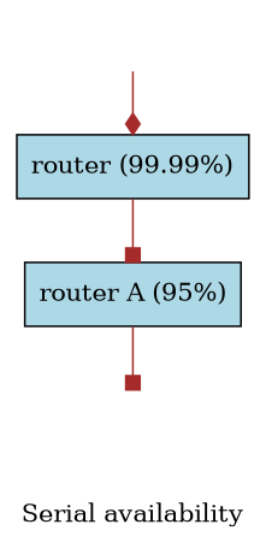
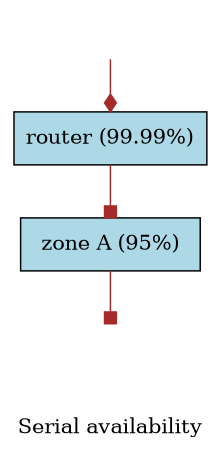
  digraph {
    label="Serial availability"
    rankdir=TB
    node [fillcolor=lightblue shape=rect style=invis]
    edge [color=brown arrowhead=box]
    client
    n2 [label="router (99.99%)" style=filled]
-   n3 [label="router A (95%)" style=filled]
+   n3 [label="zone A (95%)" style=filled]
    downstream
    client -> n2 [arrowhead=diamond]
    n2 -> n3
    n3 -> downstream
  }
